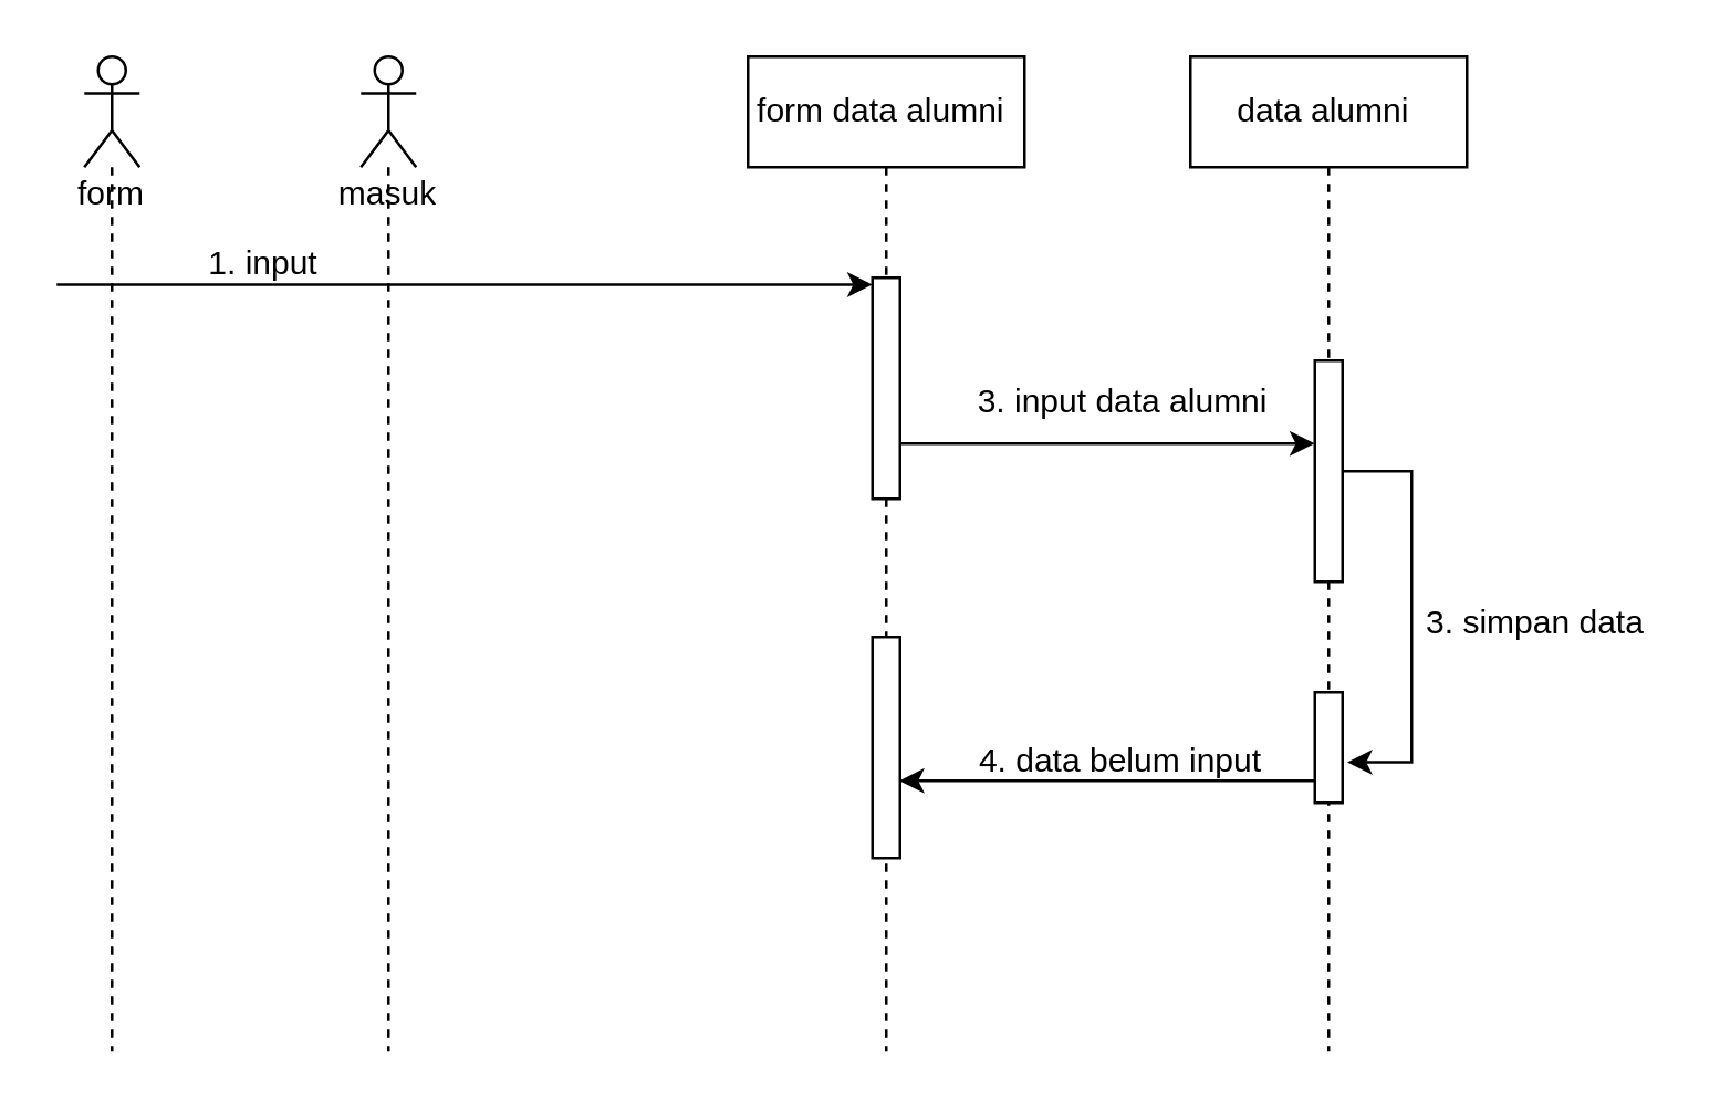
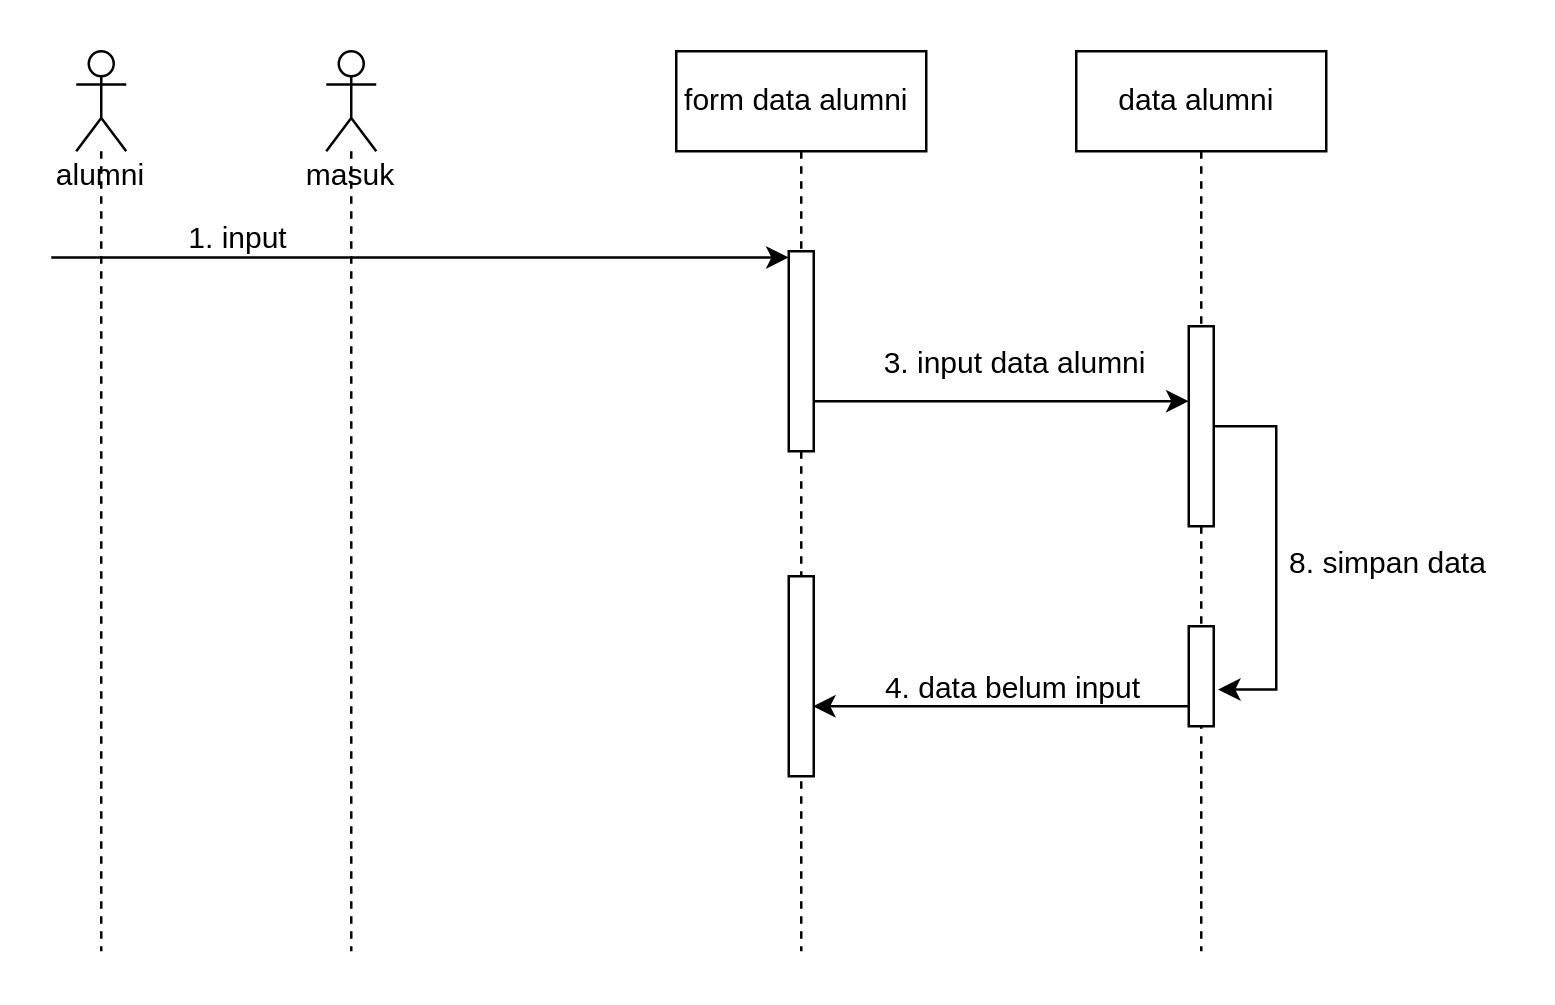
  <mxCell id="0" />
  <mxCell id="1" parent="0" />
  <mxCell id="2" value="" style="endArrow=classic;html=1;rounded=0;exitX=-0.25;exitY=0.8;exitDx=0;exitDy=0;exitPerimeter=0;" edge="1" parent="1"><mxGeometry width="50" height="50" relative="1" as="geometry"><mxPoint x="477.5" y="282" as="sourcePoint" /><mxPoint x="324.667" y="282" as="targetPoint" /></mxGeometry></mxCell>
  <mxCell id="3" value="4. data belum input" style="text;html=1;strokeColor=none;fillColor=none;align=center;verticalAlign=middle;whiteSpace=wrap;rounded=0;" vertex="1" parent="1"><mxGeometry x="330" y="260" width="150" height="30" as="geometry" /></mxCell>
  <mxCell id="4" value="" style="endArrow=classic;html=1;rounded=0;" edge="1" parent="1"><mxGeometry width="50" height="50" relative="1" as="geometry"><mxPoint x="320" y="160" as="sourcePoint" /><mxPoint x="475" y="160" as="targetPoint" /><Array as="points"><mxPoint x="420" y="160" /></Array></mxGeometry></mxCell>
  <mxCell id="5" value="masuk" style="shape=umlLifeline;participant=umlActor;perimeter=lifelinePerimeter;whiteSpace=wrap;html=1;container=1;collapsible=0;recursiveResize=0;verticalAlign=top;spacingTop=36;outlineConnect=0;" vertex="1" parent="1"><mxGeometry x="130" y="20" width="20" height="360" as="geometry" /></mxCell>
  <mxCell id="6" value="form data alumni&amp;nbsp;" style="shape=umlLifeline;perimeter=lifelinePerimeter;whiteSpace=wrap;html=1;container=1;collapsible=0;recursiveResize=0;outlineConnect=0;" parent="1" vertex="1"><mxGeometry x="270" y="20" width="100" height="360" as="geometry" /></mxCell>
  <mxCell id="7" value="" style="html=1;points=[];perimeter=orthogonalPerimeter;" vertex="1" parent="6"><mxGeometry x="45" y="80" width="10" height="80" as="geometry" /></mxCell>
  <mxCell id="8" value="" style="html=1;points=[];perimeter=orthogonalPerimeter;" vertex="1" parent="6"><mxGeometry x="45" y="210" width="10" height="80" as="geometry" /></mxCell>
  <mxCell id="9" value="data alumni&amp;nbsp;" style="shape=umlLifeline;perimeter=lifelinePerimeter;whiteSpace=wrap;html=1;container=1;collapsible=0;recursiveResize=0;outlineConnect=0;" parent="1" vertex="1"><mxGeometry x="430" y="20" width="100" height="360" as="geometry" /></mxCell>
  <mxCell id="10" value="" style="edgeStyle=orthogonalEdgeStyle;rounded=0;orthogonalLoop=1;jettySize=auto;html=1;entryX=1.167;entryY=0.633;entryDx=0;entryDy=0;entryPerimeter=0;" edge="1" parent="9" source="11" target="12"><mxGeometry relative="1" as="geometry"><mxPoint x="80" y="150" as="targetPoint" /><Array as="points"><mxPoint x="80" y="150" /><mxPoint x="80" y="255" /></Array></mxGeometry></mxCell>
  <mxCell id="11" value="" style="html=1;points=[];perimeter=orthogonalPerimeter;" vertex="1" parent="9"><mxGeometry x="45" y="110" width="10" height="80" as="geometry" /></mxCell>
  <mxCell id="12" value="" style="html=1;points=[];perimeter=orthogonalPerimeter;" vertex="1" parent="9"><mxGeometry x="45" y="230" width="10" height="40" as="geometry" /></mxCell>
- <mxCell id="13" value="form" style="shape=umlLifeline;participant=umlActor;perimeter=lifelinePerimeter;whiteSpace=wrap;html=1;container=1;collapsible=0;recursiveResize=0;verticalAlign=top;spacingTop=36;outlineConnect=0;" vertex="1" parent="1"><mxGeometry x="30" y="20" width="20" height="360" as="geometry" /></mxCell>
+ <mxCell id="13" value="alumni" style="shape=umlLifeline;participant=umlActor;perimeter=lifelinePerimeter;whiteSpace=wrap;html=1;container=1;collapsible=0;recursiveResize=0;verticalAlign=top;spacingTop=36;outlineConnect=0;" vertex="1" parent="1"><mxGeometry x="30" y="20" width="20" height="360" as="geometry" /></mxCell>
  <mxCell id="14" value="" style="endArrow=classic;html=1;rounded=0;exitX=0;exitY=0.75;exitDx=0;exitDy=0;" edge="1" parent="1" source="15" target="7"><mxGeometry width="50" height="50" relative="1" as="geometry"><mxPoint x="20" y="100" as="sourcePoint" /><mxPoint x="400" y="170" as="targetPoint" /></mxGeometry></mxCell>
  <mxCell id="15" value="1. input" style="text;html=1;strokeColor=none;fillColor=none;align=center;verticalAlign=middle;whiteSpace=wrap;rounded=0;" vertex="1" parent="1"><mxGeometry x="20" y="80" width="150" height="30" as="geometry" /></mxCell>
  <mxCell id="16" value="3. input data alumni&amp;nbsp;" style="text;html=1;strokeColor=none;fillColor=none;align=center;verticalAlign=middle;whiteSpace=wrap;rounded=0;" vertex="1" parent="1"><mxGeometry x="345" y="130" width="125" height="30" as="geometry" /></mxCell>
- <mxCell id="17" value="3. simpan data" style="text;html=1;strokeColor=none;fillColor=none;align=center;verticalAlign=middle;whiteSpace=wrap;rounded=0;" vertex="1" parent="1"><mxGeometry x="510" y="210" width="90" height="30" as="geometry" /></mxCell>
+ <mxCell id="17" value="8. simpan data" style="text;html=1;strokeColor=none;fillColor=none;align=center;verticalAlign=middle;whiteSpace=wrap;rounded=0;" vertex="1" parent="1"><mxGeometry x="510" y="210" width="90" height="30" as="geometry" /></mxCell>
